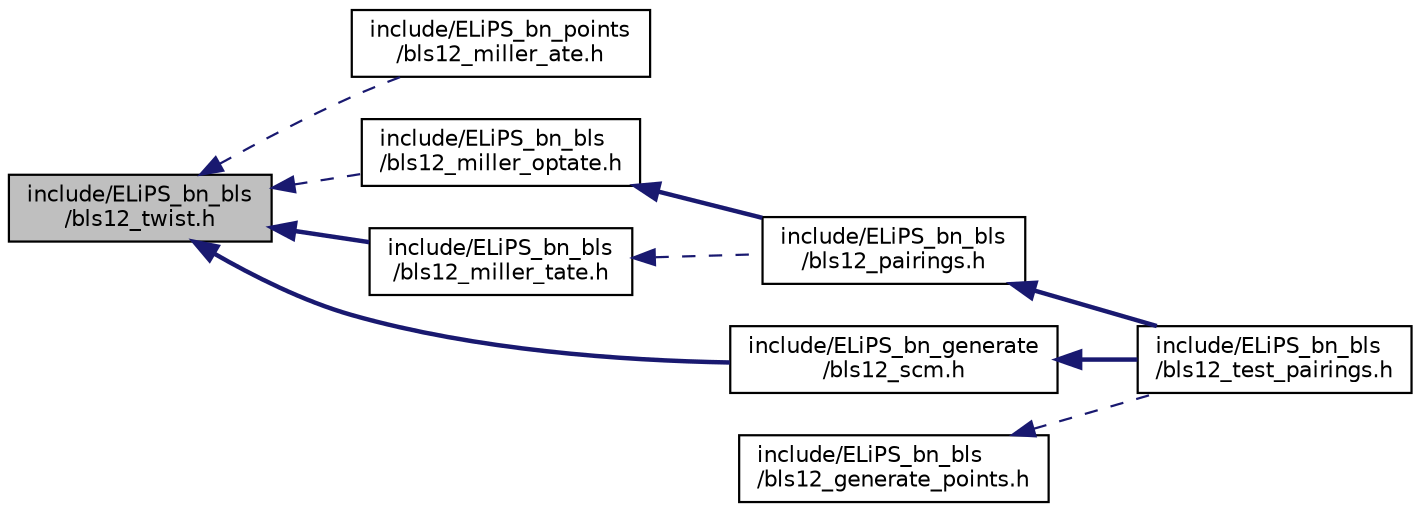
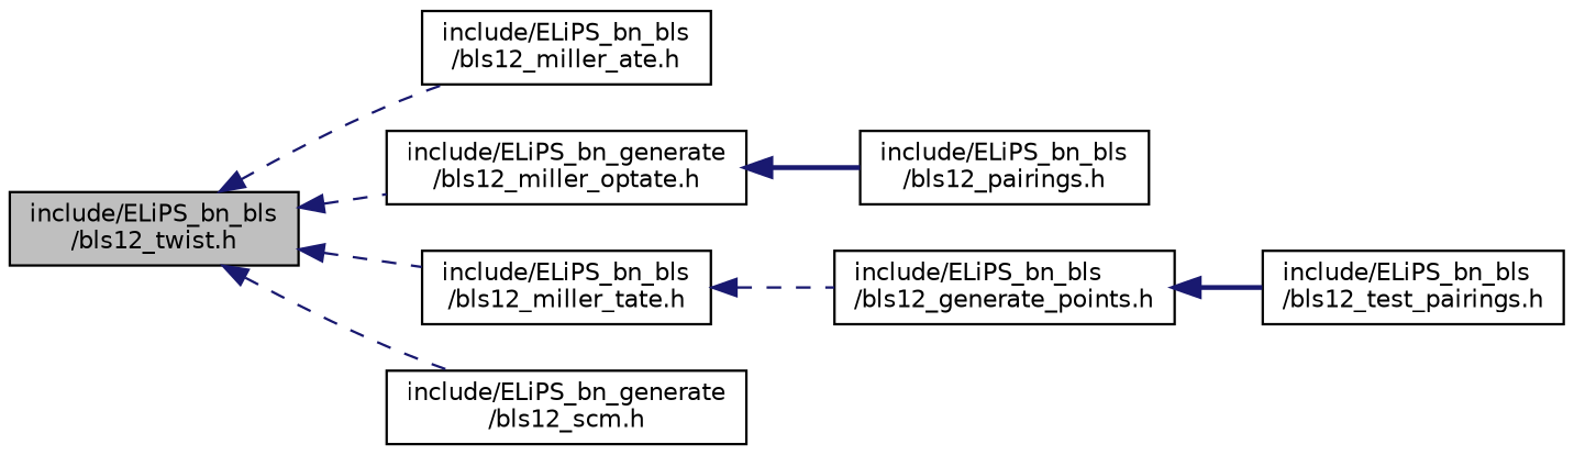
  digraph {
    fontname="DejaVu Sans"
    rankdir=LR
    node [color=black fillcolor=white fontname="DejaVu Sans" fontsize=10 shape=record style=filled]
    edge [color=midnightblue dir=back fontname="DejaVu Sans" fontsize=10 labelfontname=Helvetica labelfontsize=10 style=dashed]
    n1 [fillcolor=grey75 fontcolor=black height=0.2 label="include/ELiPS_bn_bls\l/bls12_twist.h" width=0.4]
-   n2 [height=0.2 label="include/ELiPS_bn_points\l/bls12_miller_ate.h" width=0.4]
-   n3 [height=0.2 label="include/ELiPS_bn_bls\l/bls12_miller_optate.h" width=0.4]
+   n2 [height=0.2 label="include/ELiPS_bn_bls\l/bls12_miller_ate.h" width=0.4]
+   n3 [height=0.2 label="include/ELiPS_bn_generate\l/bls12_miller_optate.h" width=0.4]
    n4 [height=0.2 label="include/ELiPS_bn_bls\l/bls12_miller_tate.h" width=0.4]
    n5 [height=0.2 label="include/ELiPS_bn_generate\l/bls12_scm.h" width=0.4]
    n6 [height=0.2 label="include/ELiPS_bn_bls\l/bls12_generate_points.h" width=0.4]
    n7 [height=0.2 label="include/ELiPS_bn_bls\l/bls12_test_pairings.h" width=0.4]
    n8 [height=0.2 label="include/ELiPS_bn_bls\l/bls12_pairings.h" width=0.4]
    n1 -> n2
    n1 -> n3
-   n1 -> n4 [style=bold]
-   n1 -> n5 [style=bold]
+   n1 -> n4
+   n1 -> n5
    n3 -> n8 [style=bold]
-   n4 -> n8
-   n5 -> n7 [style=bold]
-   n6 -> n7
-   n8 -> n7 [style=bold]
+   n4 -> n6
+   n6 -> n7 [style=bold]
  }
